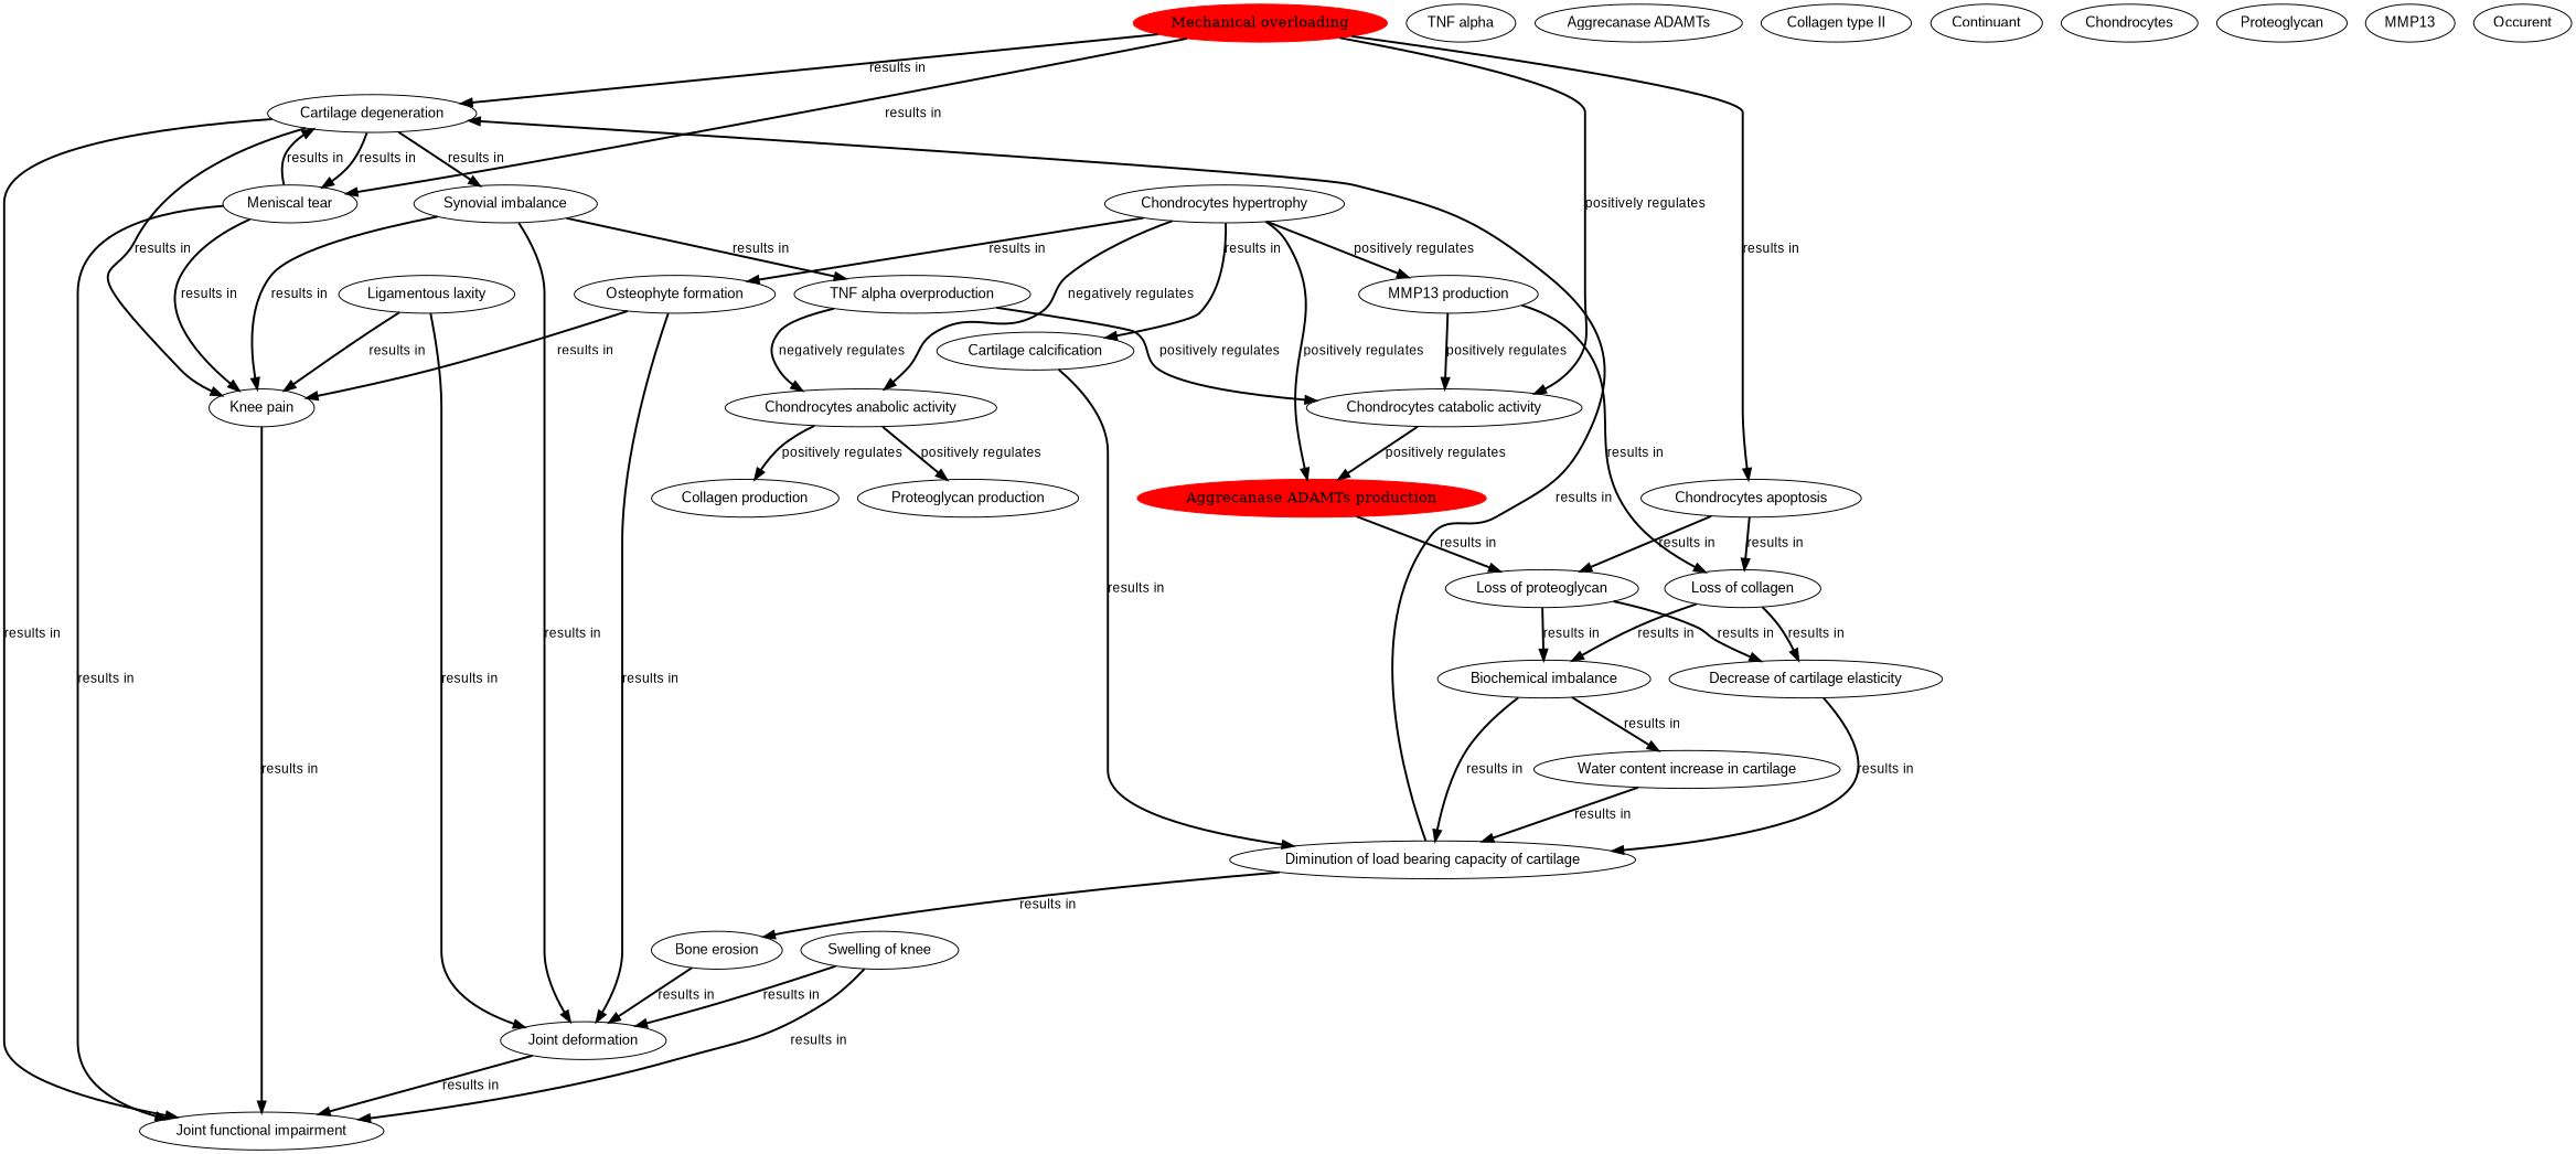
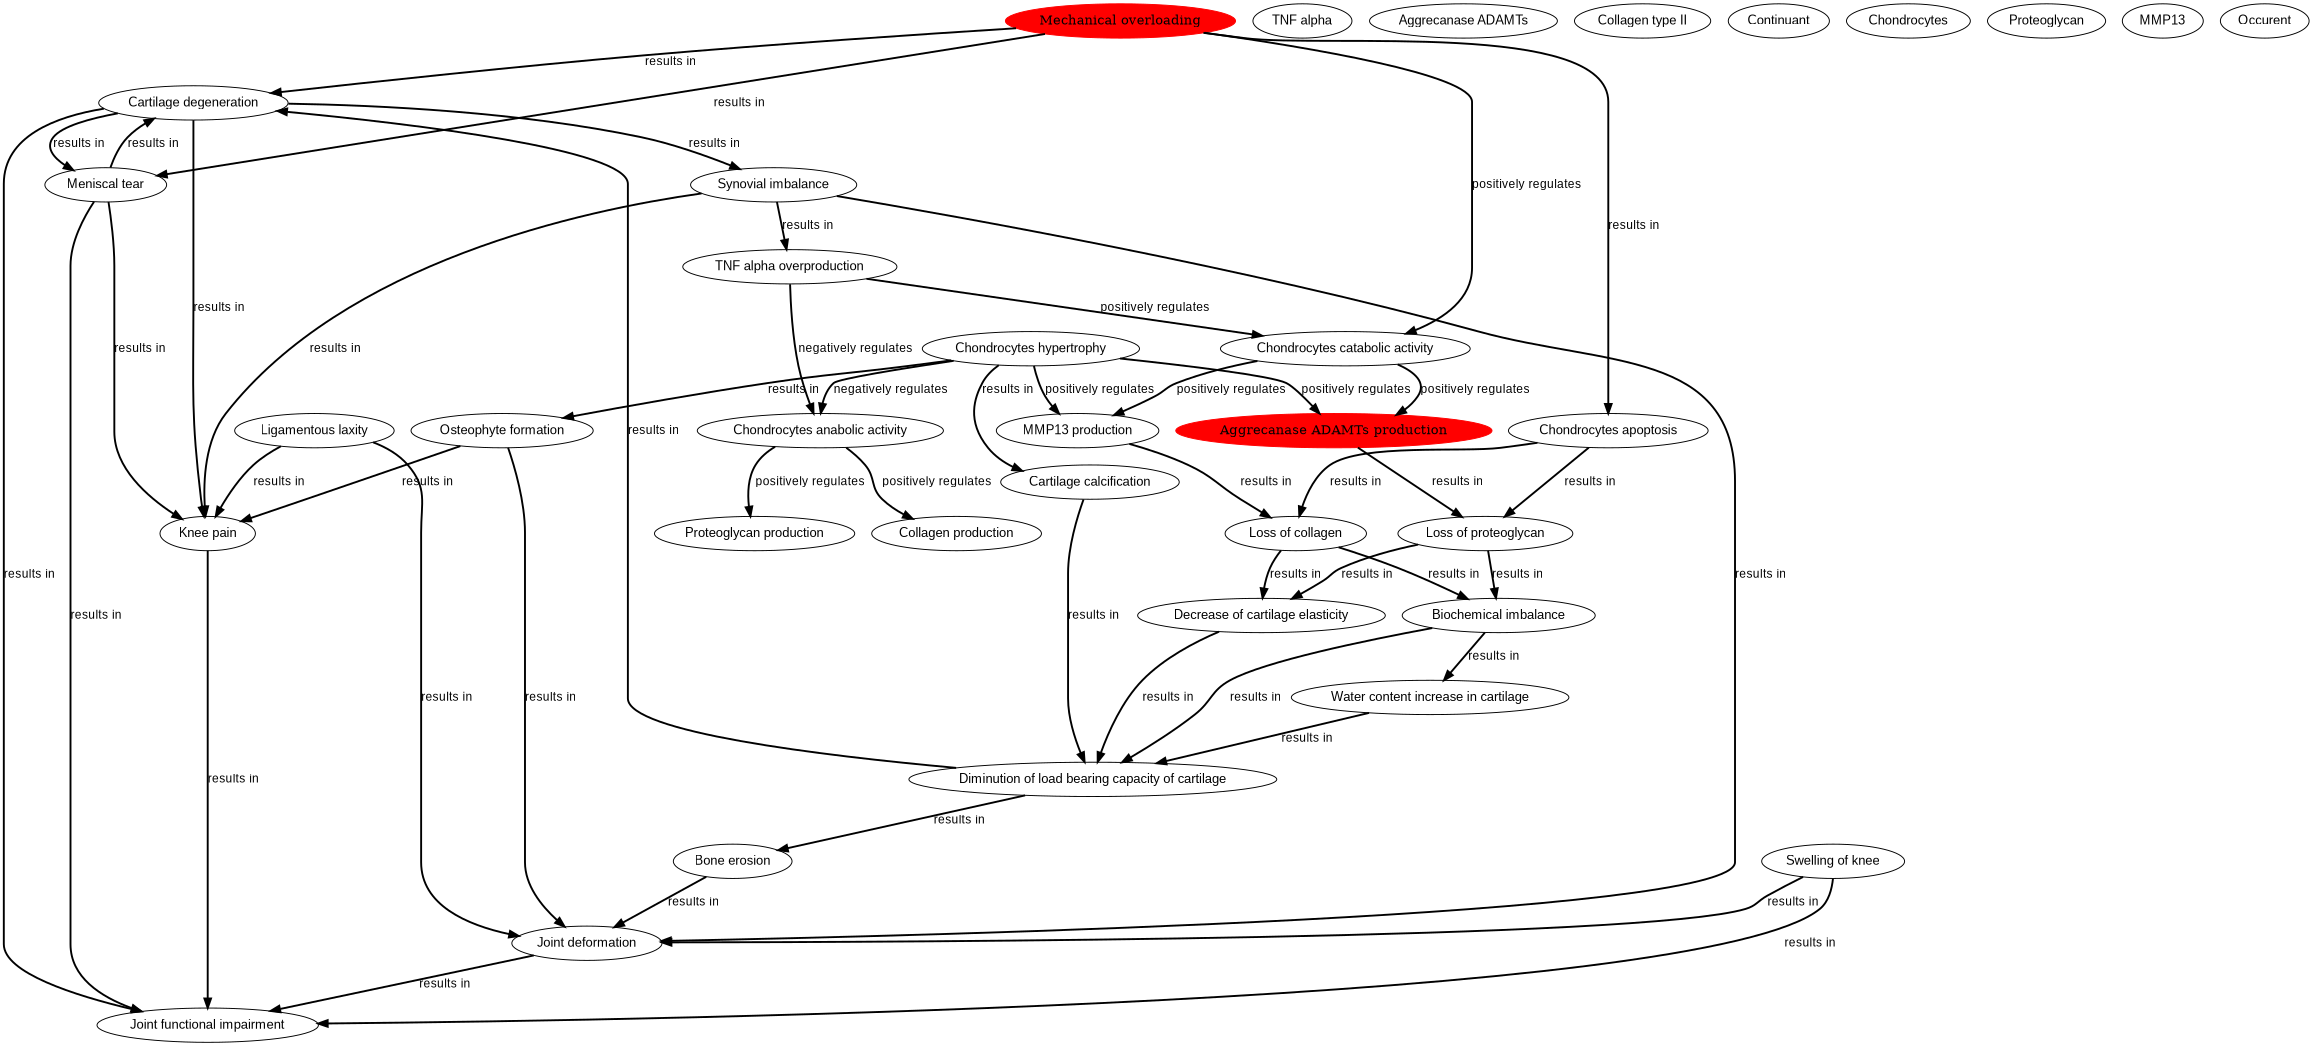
  digraph {
    node [fontname=Arial fontsize=14.0 shape=ellipse]
    edge [fontname=Arial fontsize=13.0 style=bold]
    n1 [label="Joint functional impairment"]
    n2 [color=red label="Mechanical overloading" style=filled fontname="" fontsize=""]
    n3 [label="Cartilage degeneration"]
    n4 [label="Meniscal tear"]
    n5 [label="Chondrocytes catabolic activity"]
    n6 [label="Chondrocytes apoptosis"]
    n7 [label="Synovial imbalance"]
    n8 [label="Knee pain"]
    n9 [color=red label="Aggrecanase ADAMTs production" style=filled fontname="" fontsize=""]
    n10 [label="MMP13 production"]
    n11 [label="Loss of proteoglycan"]
    n12 [label="Loss of collagen"]
    n13 [label="Bone erosion"]
    n14 [label="Joint deformation"]
    n15 [label="TNF alpha"]
    n16 [label="TNF alpha overproduction"]
    n17 [label="Aggrecanase ADAMTs"]
    n18 [label="Diminution of load bearing capacity of cartilage"]
    n19 [label="Osteophyte formation"]
    n20 [label="Biochemical imbalance"]
    n21 [label="Decrease of cartilage elasticity"]
    n22 [label="Water content increase in cartilage"]
    n23 [label="Chondrocytes anabolic activity"]
    n24 [label="Collagen production"]
    n25 [label="Proteoglycan production"]
    n26 [label="Cartilage calcification"]
    n27 [label="Collagen type II"]
    n28 [label=Continuant]
    n29 [label="Swelling of knee"]
    n30 [label=Chondrocytes]
    n31 [label=Proteoglycan]
    n32 [label=MMP13]
    n33 [label=Occurent]
    n34 [label="Chondrocytes hypertrophy"]
    n35 [label="Ligamentous laxity"]
    n2 -> n3 [label="results in"]
    n2 -> n4 [label="results in"]
    n2 -> n5 [label="positively regulates"]
    n2 -> n6 [label="results in"]
    n3 -> n1 [label="results in"]
    n3 -> n4 [label="results in"]
    n3 -> n7 [label="results in"]
    n3 -> n8 [label="results in"]
    n4 -> n1 [label="results in"]
    n4 -> n3 [label="results in"]
    n4 -> n8 [label="results in"]
    n5 -> n9 [label="positively regulates"]
-   n10 -> n5 [label="positively regulates"]
+   n5 -> n10 [label="positively regulates"]
    n6 -> n11 [label="results in"]
    n6 -> n12 [label="results in"]
    n7 -> n8 [label="results in"]
    n7 -> n14 [label="results in"]
    n7 -> n16 [label="results in"]
    n8 -> n1 [label="results in"]
    n9 -> n11 [label="results in"]
    n10 -> n12 [label="results in"]
    n11 -> n20 [label="results in"]
    n11 -> n21 [label="results in"]
    n12 -> n20 [label="results in"]
    n12 -> n21 [label="results in"]
    n13 -> n14 [label="results in"]
    n14 -> n1 [label="results in"]
    n16 -> n5 [label="positively regulates"]
    n16 -> n23 [label="negatively regulates"]
    n18 -> n3 [label="results in"]
    n18 -> n13 [label="results in"]
    n19 -> n8 [label="results in"]
    n19 -> n14 [label="results in"]
    n20 -> n18 [label="results in"]
    n20 -> n22 [label="results in"]
    n21 -> n18 [label="results in"]
    n22 -> n18 [label="results in"]
    n23 -> n24 [label="positively regulates"]
    n23 -> n25 [label="positively regulates"]
    n26 -> n18 [label="results in"]
    n29 -> n1 [label="results in"]
    n29 -> n14 [label="results in"]
    n34 -> n9 [label="positively regulates"]
    n34 -> n10 [label="positively regulates"]
    n34 -> n19 [label="results in"]
    n34 -> n23 [label="negatively regulates"]
    n34 -> n26 [label="results in"]
    n35 -> n8 [label="results in"]
    n35 -> n14 [label="results in"]
  }
